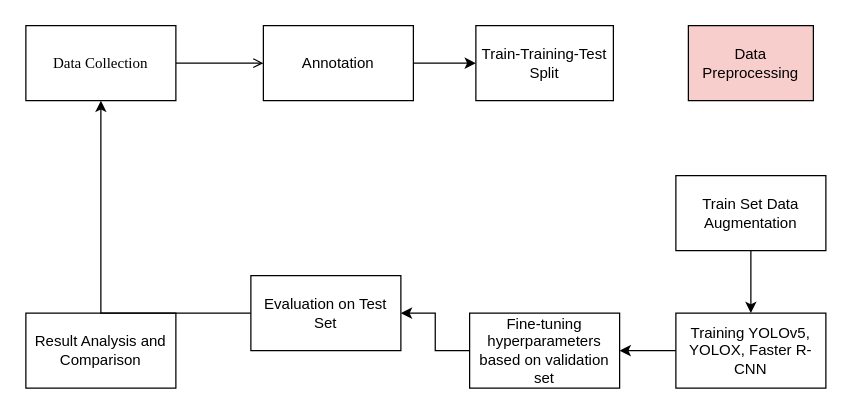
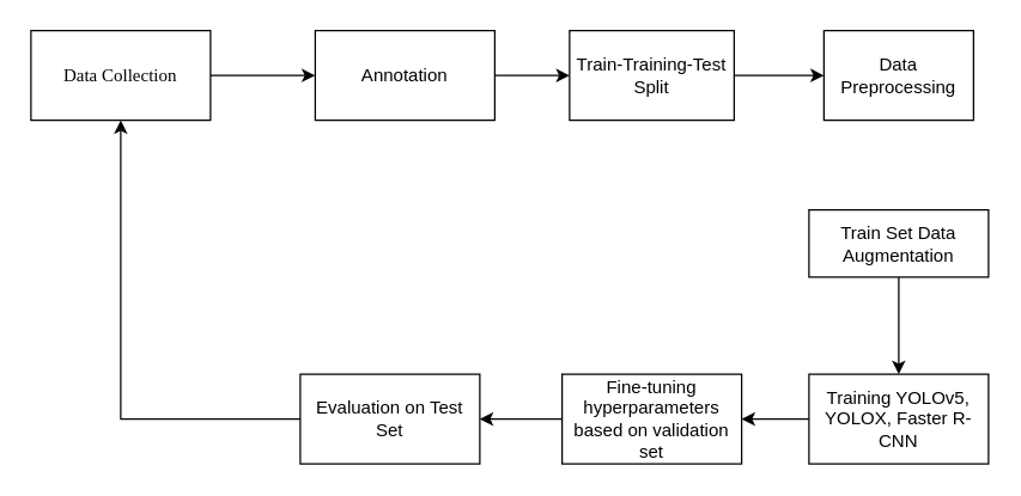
  <mxCell id="0" />
  <mxCell id="1" parent="0" />
- <mxCell id="2" value="Result Analysis and Comparison" style="rounded=0;whiteSpace=wrap;html=1;" vertex="1" parent="1"><mxGeometry x="20" y="250" width="120" height="60" as="geometry" /></mxCell>
  <mxCell id="3" value="" style="edgeStyle=orthogonalEdgeStyle;rounded=0;orthogonalLoop=1;jettySize=auto;html=1;fontFamily=Times New Roman;fontSize=12;" edge="1" parent="1" source="4" target="17"><mxGeometry relative="1" as="geometry" /></mxCell>
- <mxCell id="4" value="Evaluation on Test Set" style="rounded=0;whiteSpace=wrap;html=1;" vertex="1" parent="1"><mxGeometry x="200" y="220" width="120" height="60" as="geometry" /></mxCell>
+ <mxCell id="4" value="Evaluation on Test Set" style="rounded=0;whiteSpace=wrap;html=1;" vertex="1" parent="1"><mxGeometry x="200" y="250" width="120" height="60" as="geometry" /></mxCell>
  <mxCell id="5" value="" style="edgeStyle=orthogonalEdgeStyle;rounded=0;orthogonalLoop=1;jettySize=auto;html=1;fontFamily=Times New Roman;fontSize=12;" edge="1" parent="1" source="6" target="4"><mxGeometry relative="1" as="geometry" /></mxCell>
  <mxCell id="6" value="Fine-tuning hyperparameters based on validation set" style="rounded=0;whiteSpace=wrap;html=1;" vertex="1" parent="1"><mxGeometry x="375" y="250" width="120" height="60" as="geometry" /></mxCell>
  <mxCell id="7" value="" style="edgeStyle=orthogonalEdgeStyle;rounded=0;orthogonalLoop=1;jettySize=auto;html=1;fontFamily=Times New Roman;fontSize=12;" edge="1" parent="1" source="8" target="6"><mxGeometry relative="1" as="geometry" /></mxCell>
  <mxCell id="8" value="Training YOLOv5, YOLOX, Faster R-CNN" style="rounded=0;whiteSpace=wrap;html=1;" vertex="1" parent="1"><mxGeometry x="540" y="250" width="120" height="60" as="geometry" /></mxCell>
  <mxCell id="9" value="" style="edgeStyle=orthogonalEdgeStyle;rounded=0;orthogonalLoop=1;jettySize=auto;html=1;fontFamily=Times New Roman;fontSize=12;" edge="1" parent="1" source="10" target="8"><mxGeometry relative="1" as="geometry" /></mxCell>
- <mxCell id="10" value="Train Set Data Augmentation" style="rounded=0;whiteSpace=wrap;html=1;" vertex="1" parent="1"><mxGeometry x="540" y="140" width="120" height="60" as="geometry" /></mxCell>
- <mxCell id="11" value="Data Preprocessing" style="rounded=0;whiteSpace=wrap;html=1;fillColor=#f8cecc;" vertex="1" parent="1"><mxGeometry x="550" y="20" width="100" height="60" as="geometry" /></mxCell>
+ <mxCell id="10" value="Train Set Data Augmentation" style="rounded=0;whiteSpace=wrap;html=1;" vertex="1" parent="1"><mxGeometry x="540" y="140" width="120" height="45" as="geometry" /></mxCell>
+ <mxCell id="11" value="Data Preprocessing" style="rounded=0;whiteSpace=wrap;html=1;" vertex="1" parent="1"><mxGeometry x="550" y="20" width="100" height="60" as="geometry" /></mxCell>
+ <mxCell id="12" value="" style="edgeStyle=orthogonalEdgeStyle;rounded=0;orthogonalLoop=1;jettySize=auto;html=1;fontFamily=Times New Roman;fontSize=12;" edge="1" parent="1" source="13" target="11"><mxGeometry relative="1" as="geometry" /></mxCell>
  <mxCell id="13" value="Train-Training-Test Split" style="rounded=0;whiteSpace=wrap;html=1;" vertex="1" parent="1"><mxGeometry x="380" y="20" width="110" height="60" as="geometry" /></mxCell>
  <mxCell id="14" value="" style="edgeStyle=orthogonalEdgeStyle;rounded=0;orthogonalLoop=1;jettySize=auto;html=1;fontFamily=Times New Roman;fontSize=12;" edge="1" parent="1" source="15" target="13"><mxGeometry relative="1" as="geometry" /></mxCell>
  <mxCell id="15" value="Annotation" style="rounded=0;whiteSpace=wrap;html=1;" vertex="1" parent="1"><mxGeometry x="210" y="20" width="120" height="60" as="geometry" /></mxCell>
- <mxCell id="16" value="" style="edgeStyle=orthogonalEdgeStyle;rounded=0;orthogonalLoop=1;jettySize=auto;html=1;fontFamily=Times New Roman;fontSize=12;endArrow=open;" edge="1" parent="1" source="17" target="15"><mxGeometry relative="1" as="geometry" /></mxCell>
+ <mxCell id="16" value="" style="edgeStyle=orthogonalEdgeStyle;rounded=0;orthogonalLoop=1;jettySize=auto;html=1;fontFamily=Times New Roman;fontSize=12;" edge="1" parent="1" source="17" target="15"><mxGeometry relative="1" as="geometry" /></mxCell>
  <mxCell id="17" value="&lt;font style=&quot;font-size: 12px;&quot; face=&quot;Times New Roman&quot;&gt;Data Collection&lt;/font&gt;" style="rounded=0;whiteSpace=wrap;html=1;" vertex="1" parent="1"><mxGeometry x="20" y="20" width="120" height="60" as="geometry" /></mxCell>
